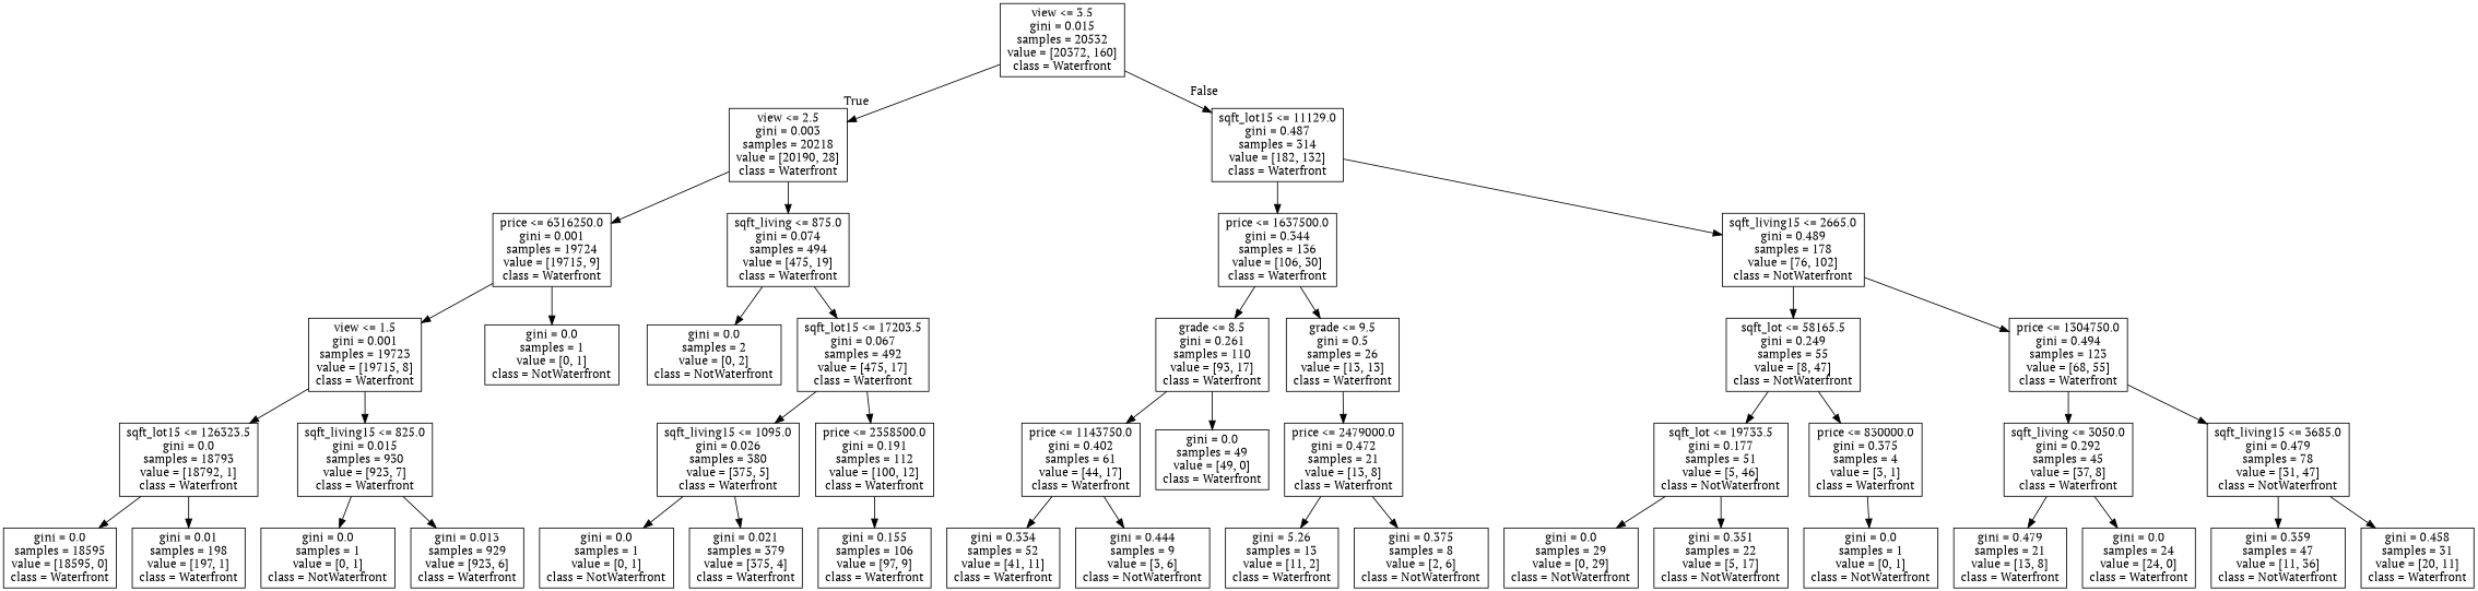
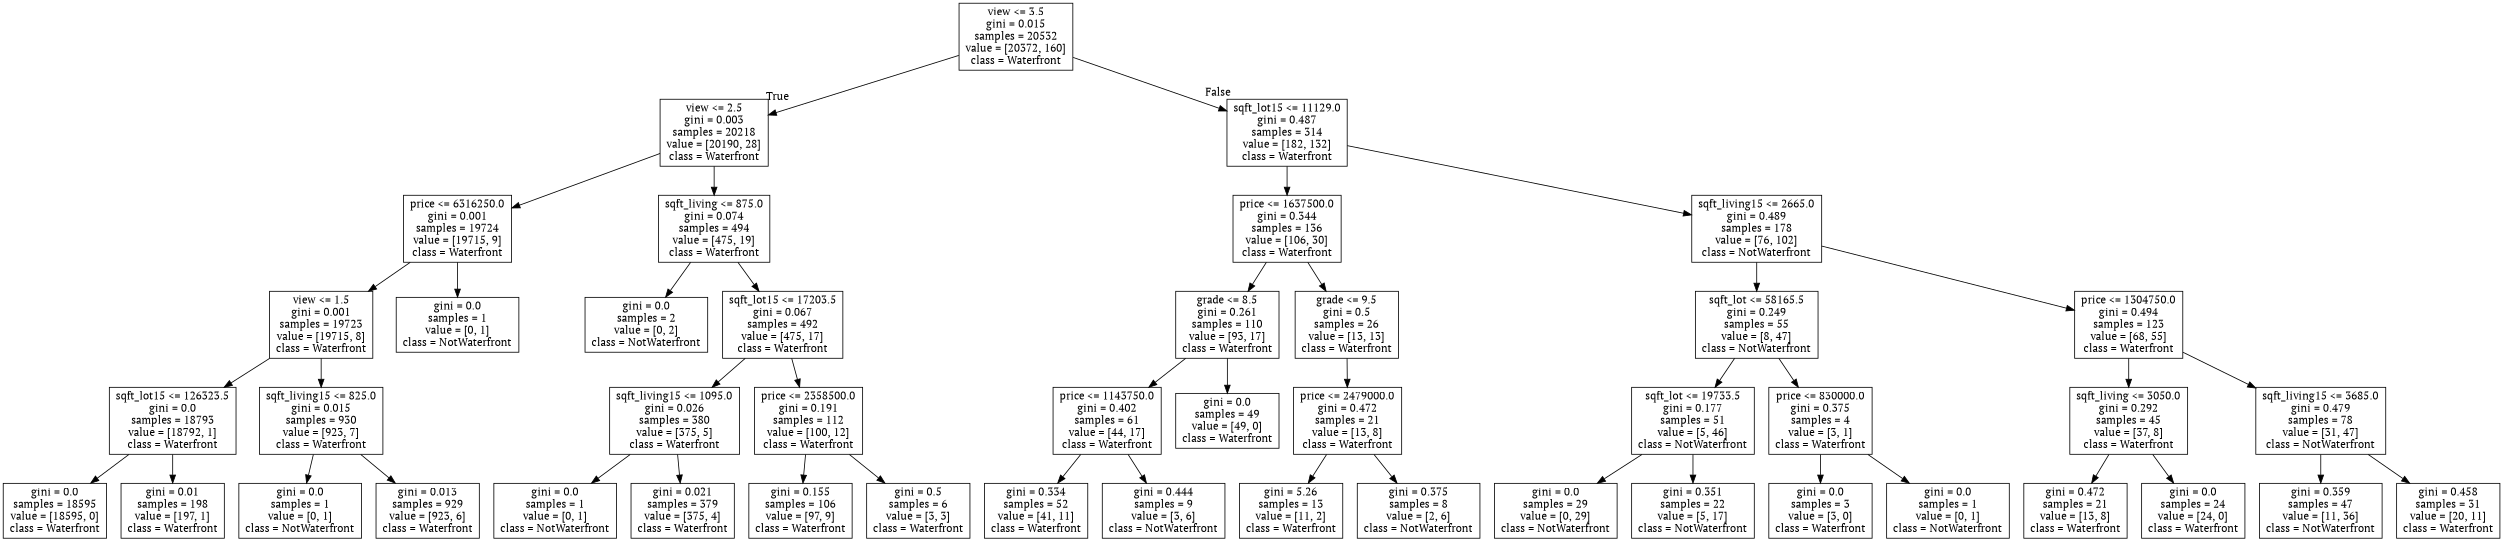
  digraph {
    fontname="PT Serif"
    node [fontname="PT Serif" shape=box]
    edge [fontname="PT Serif"]
    n1 [label="view <= 3.5\ngini = 0.015\nsamples = 20532\nvalue = [20372, 160]\nclass = Waterfront"]
    n2 [label="view <= 2.5\ngini = 0.003\nsamples = 20218\nvalue = [20190, 28]\nclass = Waterfront"]
    n3 [label="sqft_lot15 <= 11129.0\ngini = 0.487\nsamples = 314\nvalue = [182, 132]\nclass = Waterfront"]
    n4 [label="price <= 6316250.0\ngini = 0.001\nsamples = 19724\nvalue = [19715, 9]\nclass = Waterfront"]
    n5 [label="sqft_living <= 875.0\ngini = 0.074\nsamples = 494\nvalue = [475, 19]\nclass = Waterfront"]
    n6 [label="price <= 1637500.0\ngini = 0.344\nsamples = 136\nvalue = [106, 30]\nclass = Waterfront"]
    n7 [label="sqft_living15 <= 2665.0\ngini = 0.489\nsamples = 178\nvalue = [76, 102]\nclass = NotWaterfront"]
    n8 [label="view <= 1.5\ngini = 0.001\nsamples = 19723\nvalue = [19715, 8]\nclass = Waterfront"]
    n9 [label="gini = 0.0\nsamples = 1\nvalue = [0, 1]\nclass = NotWaterfront"]
    n10 [label="gini = 0.0\nsamples = 2\nvalue = [0, 2]\nclass = NotWaterfront"]
    n11 [label="sqft_lot15 <= 17203.5\ngini = 0.067\nsamples = 492\nvalue = [475, 17]\nclass = Waterfront"]
    n12 [label="sqft_lot15 <= 126323.5\ngini = 0.0\nsamples = 18793\nvalue = [18792, 1]\nclass = Waterfront"]
    n13 [label="sqft_living15 <= 825.0\ngini = 0.015\nsamples = 930\nvalue = [923, 7]\nclass = Waterfront"]
    n14 [label="gini = 0.0\nsamples = 18595\nvalue = [18595, 0]\nclass = Waterfront"]
    n15 [label="gini = 0.01\nsamples = 198\nvalue = [197, 1]\nclass = Waterfront"]
    n16 [label="gini = 0.0\nsamples = 1\nvalue = [0, 1]\nclass = NotWaterfront"]
    n17 [label="gini = 0.013\nsamples = 929\nvalue = [923, 6]\nclass = Waterfront"]
    n18 [label="sqft_living15 <= 1095.0\ngini = 0.026\nsamples = 380\nvalue = [375, 5]\nclass = Waterfront"]
    n19 [label="price <= 2358500.0\ngini = 0.191\nsamples = 112\nvalue = [100, 12]\nclass = Waterfront"]
    n20 [label="gini = 0.0\nsamples = 1\nvalue = [0, 1]\nclass = NotWaterfront"]
    n21 [label="gini = 0.021\nsamples = 379\nvalue = [375, 4]\nclass = Waterfront"]
    n22 [label="gini = 0.155\nsamples = 106\nvalue = [97, 9]\nclass = Waterfront"]
+   n23 [label="gini = 0.5\nsamples = 6\nvalue = [3, 3]\nclass = Waterfront"]
    n24 [label="grade <= 8.5\ngini = 0.261\nsamples = 110\nvalue = [93, 17]\nclass = Waterfront"]
    n25 [label="grade <= 9.5\ngini = 0.5\nsamples = 26\nvalue = [13, 13]\nclass = Waterfront"]
    n26 [label="sqft_lot <= 58165.5\ngini = 0.249\nsamples = 55\nvalue = [8, 47]\nclass = NotWaterfront"]
    n27 [label="price <= 1304750.0\ngini = 0.494\nsamples = 123\nvalue = [68, 55]\nclass = Waterfront"]
    n28 [label="price <= 1143750.0\ngini = 0.402\nsamples = 61\nvalue = [44, 17]\nclass = Waterfront"]
    n29 [label="gini = 0.0\nsamples = 49\nvalue = [49, 0]\nclass = Waterfront"]
    n30 [label="price <= 2479000.0\ngini = 0.472\nsamples = 21\nvalue = [13, 8]\nclass = Waterfront"]
    n31 [label="gini = 0.334\nsamples = 52\nvalue = [41, 11]\nclass = Waterfront"]
    n32 [label="gini = 0.444\nsamples = 9\nvalue = [3, 6]\nclass = NotWaterfront"]
    n33 [label="gini = 5.26\nsamples = 13\nvalue = [11, 2]\nclass = Waterfront"]
    n34 [label="gini = 0.375\nsamples = 8\nvalue = [2, 6]\nclass = NotWaterfront"]
    n35 [label="sqft_lot <= 19733.5\ngini = 0.177\nsamples = 51\nvalue = [5, 46]\nclass = NotWaterfront"]
    n36 [label="price <= 830000.0\ngini = 0.375\nsamples = 4\nvalue = [3, 1]\nclass = Waterfront"]
    n37 [label="sqft_living <= 3050.0\ngini = 0.292\nsamples = 45\nvalue = [37, 8]\nclass = Waterfront"]
    n38 [label="sqft_living15 <= 3685.0\ngini = 0.479\nsamples = 78\nvalue = [31, 47]\nclass = NotWaterfront"]
    n39 [label="gini = 0.0\nsamples = 29\nvalue = [0, 29]\nclass = NotWaterfront"]
    n40 [label="gini = 0.351\nsamples = 22\nvalue = [5, 17]\nclass = NotWaterfront"]
+   n41 [label="gini = 0.0\nsamples = 3\nvalue = [3, 0]\nclass = Waterfront"]
    n42 [label="gini = 0.0\nsamples = 1\nvalue = [0, 1]\nclass = NotWaterfront"]
-   n43 [label="gini = 0.479\nsamples = 21\nvalue = [13, 8]\nclass = Waterfront"]
+   n43 [label="gini = 0.472\nsamples = 21\nvalue = [13, 8]\nclass = Waterfront"]
    n44 [label="gini = 0.0\nsamples = 24\nvalue = [24, 0]\nclass = Waterfront"]
    n45 [label="gini = 0.359\nsamples = 47\nvalue = [11, 36]\nclass = NotWaterfront"]
    n46 [label="gini = 0.458\nsamples = 31\nvalue = [20, 11]\nclass = Waterfront"]
    n1 -> n2 [headlabel=True labelangle=45 labeldistance=2.5]
    n1 -> n3 [headlabel=False labelangle=-45 labeldistance=2.5]
    n2 -> n4
    n2 -> n5
    n3 -> n6
    n3 -> n7
    n4 -> n8
    n4 -> n9
    n5 -> n10
    n5 -> n11
    n6 -> n24
    n6 -> n25
    n7 -> n26
    n7 -> n27
    n8 -> n12
    n8 -> n13
    n11 -> n18
    n11 -> n19
    n12 -> n14
    n12 -> n15
    n13 -> n16
    n13 -> n17
    n18 -> n20
    n18 -> n21
    n19 -> n22
+   n19 -> n23
    n24 -> n28
    n24 -> n29
    n25 -> n30
    n26 -> n35
    n26 -> n36
    n27 -> n37
    n27 -> n38
    n28 -> n31
    n28 -> n32
    n30 -> n33
    n30 -> n34
    n35 -> n39
    n35 -> n40
+   n36 -> n41
    n36 -> n42
    n37 -> n43
    n37 -> n44
    n38 -> n45
    n38 -> n46
  }
